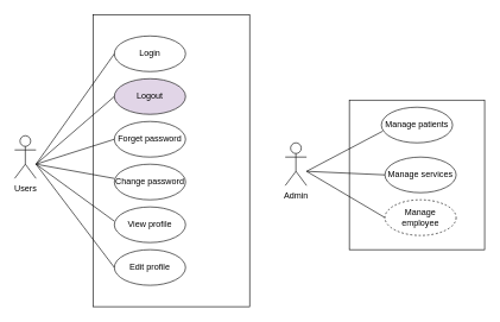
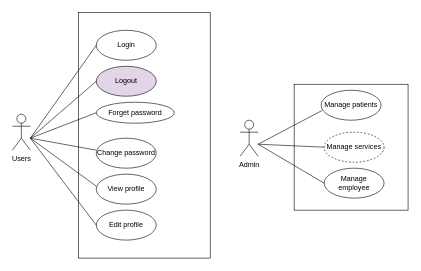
  <mxCell id="0" />
  <mxCell id="1" parent="0" />
  <mxCell id="2" value="" style="rounded=0;whiteSpace=wrap;html=1;" parent="1" vertex="1"><mxGeometry x="130" y="20" width="220" height="410" as="geometry" /></mxCell>
  <mxCell id="3" value="Users" style="shape=umlActor;verticalLabelPosition=bottom;verticalAlign=top;html=1;outlineConnect=0;" parent="1" vertex="1"><mxGeometry x="20" y="190" width="30" height="60" as="geometry" /></mxCell>
  <mxCell id="4" value="Login" style="ellipse;whiteSpace=wrap;html=1;" parent="1" vertex="1"><mxGeometry x="160" y="50" width="100" height="50" as="geometry" /></mxCell>
  <mxCell id="5" value="Logout" style="ellipse;whiteSpace=wrap;html=1;fillColor=#e1d5e7;" parent="1" vertex="1"><mxGeometry x="160" y="110" width="100" height="50" as="geometry" /></mxCell>
- <mxCell id="6" value="Forget password" style="ellipse;whiteSpace=wrap;html=1;" parent="1" vertex="1"><mxGeometry x="160" y="170" width="100" height="50" as="geometry" /></mxCell>
+ <mxCell id="6" value="Forget password" style="ellipse;whiteSpace=wrap;html=1;" parent="1" vertex="1"><mxGeometry x="160" y="170" width="130" height="35" as="geometry" /></mxCell>
  <mxCell id="7" value="Change password" style="ellipse;whiteSpace=wrap;html=1;" parent="1" vertex="1"><mxGeometry x="160" y="230" width="100" height="50" as="geometry" /></mxCell>
  <mxCell id="8" value="View profile" style="ellipse;whiteSpace=wrap;html=1;" parent="1" vertex="1"><mxGeometry x="160" y="290" width="100" height="50" as="geometry" /></mxCell>
  <mxCell id="9" value="Edit profile" style="ellipse;whiteSpace=wrap;html=1;" parent="1" vertex="1"><mxGeometry x="160" y="350" width="100" height="50" as="geometry" /></mxCell>
  <mxCell id="10" value="" style="endArrow=none;html=1;rounded=0;entryX=0;entryY=0.5;entryDx=0;entryDy=0;" parent="1" target="6" edge="1"><mxGeometry width="50" height="50" relative="1" as="geometry"><mxPoint x="50" y="230" as="sourcePoint" /><mxPoint x="110" y="220" as="targetPoint" /></mxGeometry></mxCell>
  <mxCell id="11" value="" style="endArrow=none;html=1;rounded=0;entryX=0;entryY=0.5;entryDx=0;entryDy=0;" parent="1" target="5" edge="1"><mxGeometry width="50" height="50" relative="1" as="geometry"><mxPoint x="50" y="230" as="sourcePoint" /><mxPoint x="100" y="180" as="targetPoint" /></mxGeometry></mxCell>
  <mxCell id="12" value="" style="endArrow=none;html=1;rounded=0;" parent="1" edge="1"><mxGeometry width="50" height="50" relative="1" as="geometry"><mxPoint x="50" y="230" as="sourcePoint" /><mxPoint x="160" y="250" as="targetPoint" /></mxGeometry></mxCell>
  <mxCell id="13" value="" style="endArrow=none;html=1;rounded=0;" parent="1" edge="1"><mxGeometry width="50" height="50" relative="1" as="geometry"><mxPoint x="50" y="230" as="sourcePoint" /><mxPoint x="160" y="310" as="targetPoint" /></mxGeometry></mxCell>
  <mxCell id="14" value="" style="endArrow=none;html=1;rounded=0;entryX=0;entryY=0.5;entryDx=0;entryDy=0;" parent="1" target="4" edge="1"><mxGeometry width="50" height="50" relative="1" as="geometry"><mxPoint x="50" y="230" as="sourcePoint" /><mxPoint x="100" y="180" as="targetPoint" /></mxGeometry></mxCell>
  <mxCell id="15" value="" style="endArrow=none;html=1;rounded=0;exitX=0;exitY=0.5;exitDx=0;exitDy=0;" parent="1" source="9" edge="1"><mxGeometry width="50" height="50" relative="1" as="geometry"><mxPoint x="0" y="280" as="sourcePoint" /><mxPoint x="50" y="230" as="targetPoint" /></mxGeometry></mxCell>
  <mxCell id="16" value="Admin" style="shape=umlActor;verticalLabelPosition=bottom;verticalAlign=top;html=1;outlineConnect=0;" parent="1" vertex="1"><mxGeometry x="400" y="200" width="30" height="60" as="geometry" /></mxCell>
  <mxCell id="17" value="" style="rounded=0;whiteSpace=wrap;html=1;" parent="1" vertex="1"><mxGeometry x="490" y="140" width="190" height="210" as="geometry" /></mxCell>
  <mxCell id="18" value="Manage patients" style="ellipse;whiteSpace=wrap;html=1;" parent="1" vertex="1"><mxGeometry x="535" y="150" width="100" height="50" as="geometry" /></mxCell>
- <mxCell id="19" value="Manage services" style="ellipse;whiteSpace=wrap;html=1;" parent="1" vertex="1"><mxGeometry x="540" y="220" width="100" height="50" as="geometry" /></mxCell>
- <mxCell id="20" value="Manage employee" style="ellipse;whiteSpace=wrap;html=1;dashed=1;" parent="1" vertex="1"><mxGeometry x="540" y="280" width="100" height="50" as="geometry" /></mxCell>
+ <mxCell id="19" value="Manage services" style="ellipse;whiteSpace=wrap;html=1;dashed=1;" parent="1" vertex="1"><mxGeometry x="540" y="220" width="100" height="50" as="geometry" /></mxCell>
+ <mxCell id="20" value="Manage employee" style="ellipse;whiteSpace=wrap;html=1;" parent="1" vertex="1"><mxGeometry x="540" y="280" width="100" height="50" as="geometry" /></mxCell>
  <mxCell id="21" value="" style="endArrow=none;html=1;rounded=0;entryX=0.016;entryY=0.676;entryDx=0;entryDy=0;entryPerimeter=0;" edge="1" parent="1" target="18"><mxGeometry width="50" height="50" relative="1" as="geometry"><mxPoint x="430" y="240" as="sourcePoint" /><mxPoint x="480" y="190" as="targetPoint" /></mxGeometry></mxCell>
  <mxCell id="22" value="" style="endArrow=none;html=1;rounded=0;entryX=0;entryY=0.5;entryDx=0;entryDy=0;" edge="1" parent="1" target="19"><mxGeometry width="50" height="50" relative="1" as="geometry"><mxPoint x="430" y="240" as="sourcePoint" /><mxPoint x="480" y="190" as="targetPoint" /></mxGeometry></mxCell>
  <mxCell id="23" value="" style="endArrow=none;html=1;rounded=0;exitX=0;exitY=0.5;exitDx=0;exitDy=0;" edge="1" parent="1" source="20"><mxGeometry width="50" height="50" relative="1" as="geometry"><mxPoint x="380" y="290" as="sourcePoint" /><mxPoint x="430" y="240" as="targetPoint" /></mxGeometry></mxCell>
